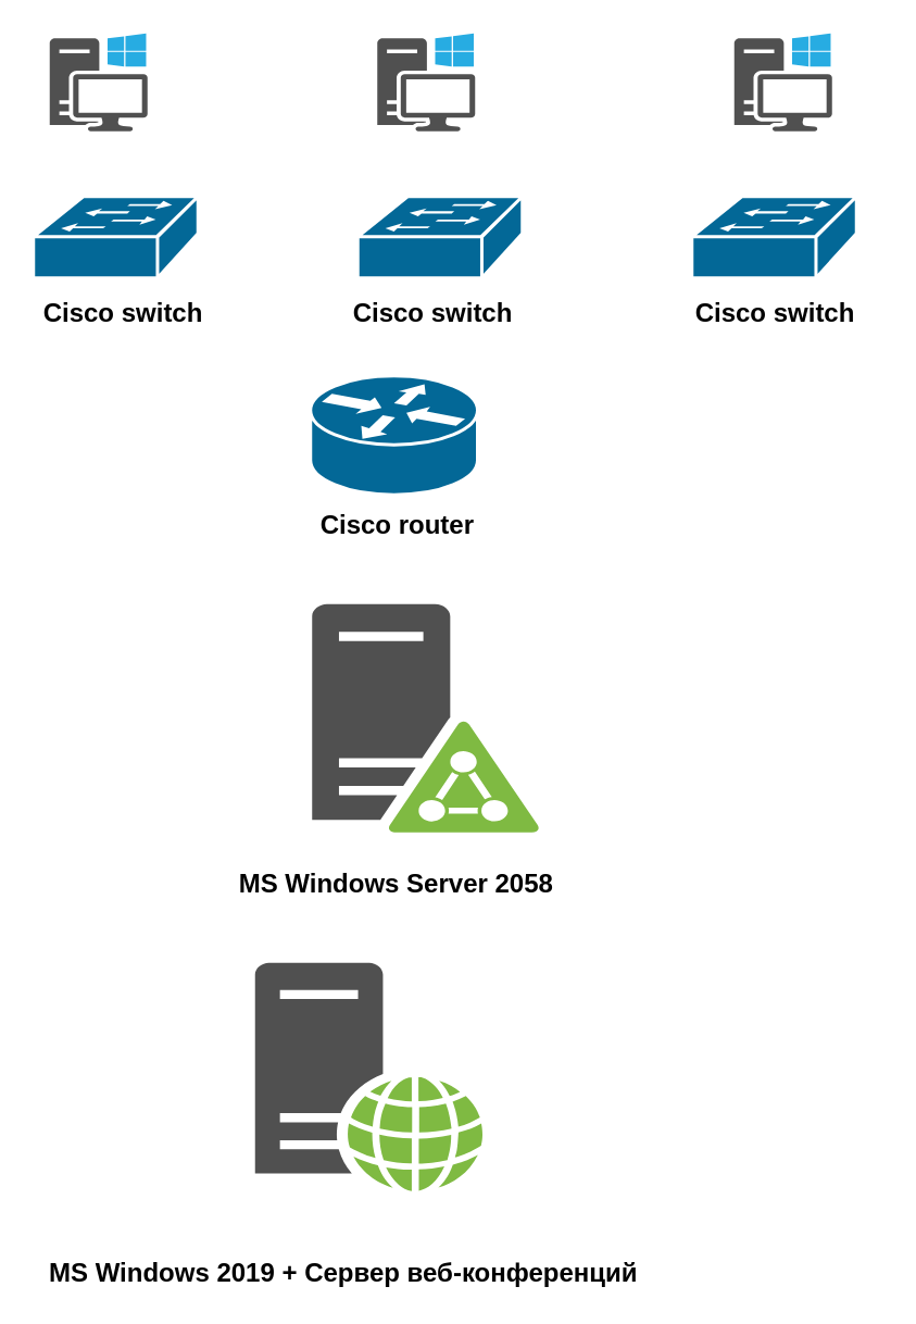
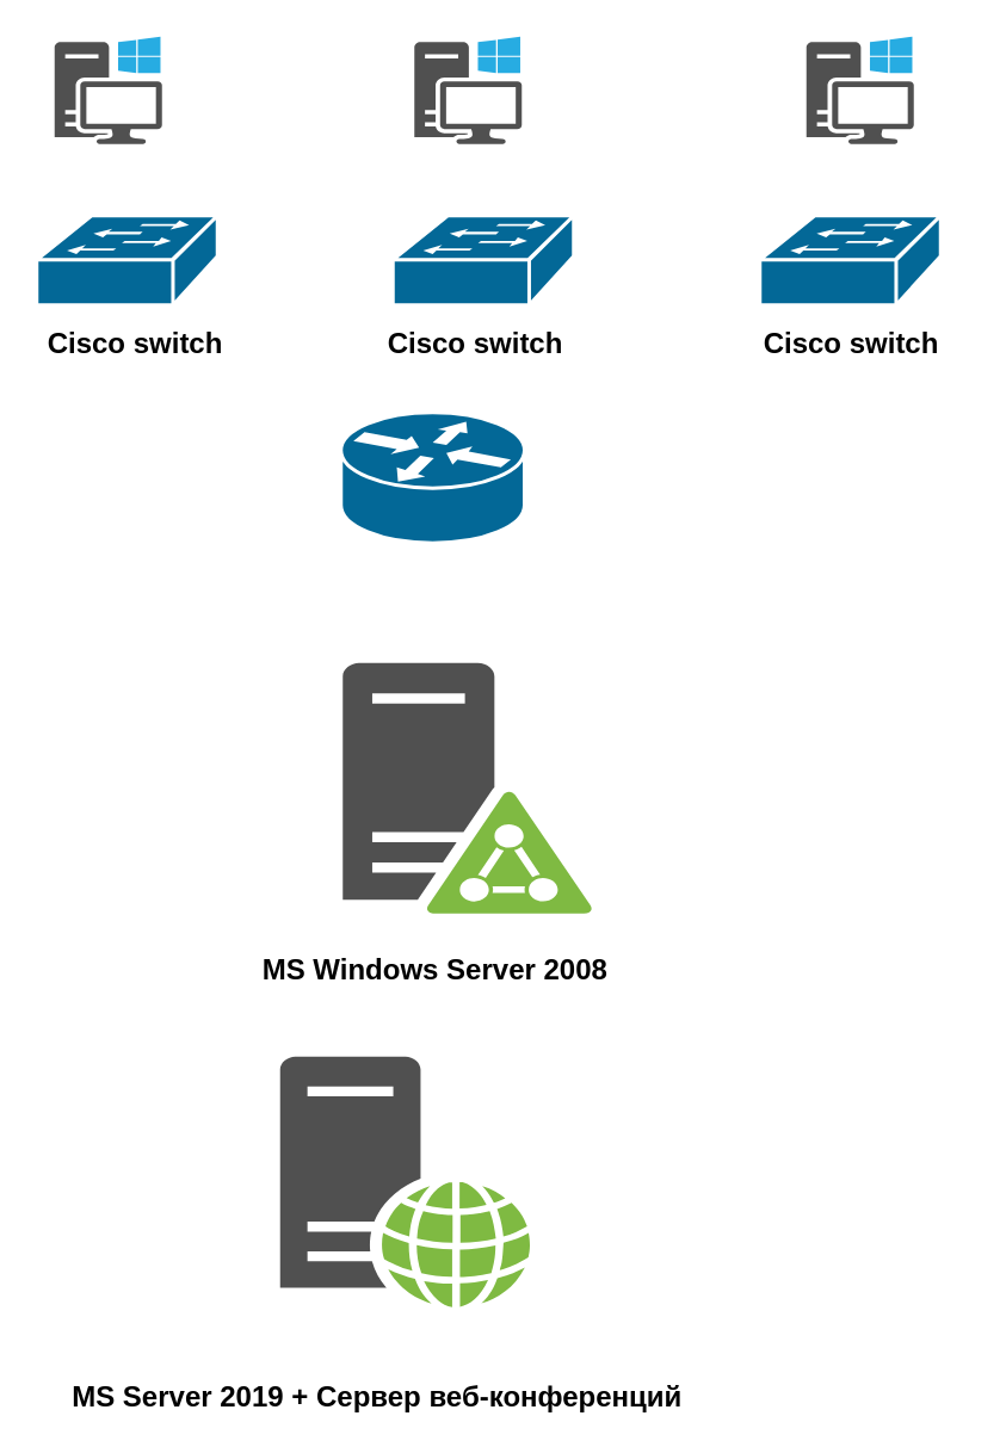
  <mxCell id="0" />
  <mxCell id="1" parent="0" />
  <mxCell id="2" value="" style="sketch=0;pointerEvents=1;shadow=0;dashed=0;html=1;strokeColor=none;fillColor=#505050;labelPosition=center;verticalLabelPosition=bottom;verticalAlign=top;outlineConnect=0;align=center;shape=mxgraph.office.devices.workstation_pc;" vertex="1" parent="1"><mxGeometry x="30" y="20" width="60" height="60" as="geometry" /></mxCell>
  <mxCell id="3" value="" style="sketch=0;pointerEvents=1;shadow=0;dashed=0;html=1;strokeColor=none;fillColor=#505050;labelPosition=center;verticalLabelPosition=bottom;verticalAlign=top;outlineConnect=0;align=center;shape=mxgraph.office.servers.active_directory_federation_services_server_green;" vertex="1" parent="1"><mxGeometry x="191" y="370" width="140" height="140" as="geometry" /></mxCell>
  <mxCell id="4" value="" style="sketch=0;pointerEvents=1;shadow=0;dashed=0;html=1;strokeColor=none;fillColor=#505050;labelPosition=center;verticalLabelPosition=bottom;verticalAlign=top;outlineConnect=0;align=center;shape=mxgraph.office.servers.web_server_green;" vertex="1" parent="1"><mxGeometry x="156" y="590" width="140" height="140" as="geometry" /></mxCell>
- <mxCell id="5" value="&lt;b&gt;&amp;nbsp;MS Windows Server 2058&lt;br&gt;&lt;br&gt;&lt;br&gt;&lt;/b&gt;" style="text;html=1;resizable=0;autosize=1;align=left;verticalAlign=middle;points=[];fillColor=none;strokeColor=none;rounded=0;fontSize=16;" vertex="1" parent="1"><mxGeometry x="140" y="530" width="210" height="60" as="geometry" /></mxCell>
- <mxCell id="6" value="&lt;b&gt;MS Windows 2019 + Сервер веб-конференций&lt;/b&gt;" style="text;html=1;resizable=0;autosize=1;align=center;verticalAlign=middle;points=[];fillColor=none;strokeColor=none;rounded=0;fontSize=16;" vertex="1" parent="1"><mxGeometry x="20" y="770" width="380" height="20" as="geometry" /></mxCell>
+ <mxCell id="5" value="&lt;b&gt;&amp;nbsp;MS Windows Server 2008&lt;br&gt;&lt;br&gt;&lt;br&gt;&lt;/b&gt;" style="text;html=1;resizable=0;autosize=1;align=left;verticalAlign=middle;points=[];fillColor=none;strokeColor=none;rounded=0;fontSize=16;" vertex="1" parent="1"><mxGeometry x="140" y="530" width="210" height="60" as="geometry" /></mxCell>
+ <mxCell id="6" value="&lt;b&gt;MS Server 2019 + Сервер веб-конференций&lt;/b&gt;" style="text;html=1;resizable=0;autosize=1;align=center;verticalAlign=middle;points=[];fillColor=none;strokeColor=none;rounded=0;fontSize=16;" vertex="1" parent="1"><mxGeometry x="20" y="770" width="380" height="20" as="geometry" /></mxCell>
  <mxCell id="7" value="" style="sketch=0;pointerEvents=1;shadow=0;dashed=0;html=1;strokeColor=none;fillColor=#505050;labelPosition=center;verticalLabelPosition=bottom;verticalAlign=top;outlineConnect=0;align=center;shape=mxgraph.office.devices.workstation_pc;" vertex="1" parent="1"><mxGeometry x="231" y="20" width="60" height="60" as="geometry" /></mxCell>
  <mxCell id="8" value="" style="sketch=0;pointerEvents=1;shadow=0;dashed=0;html=1;strokeColor=none;fillColor=#505050;labelPosition=center;verticalLabelPosition=bottom;verticalAlign=top;outlineConnect=0;align=center;shape=mxgraph.office.devices.workstation_pc;" vertex="1" parent="1"><mxGeometry x="450" y="20" width="60" height="60" as="geometry" /></mxCell>
- <mxCell id="9" value="&lt;b&gt;&amp;nbsp;Cisco router&lt;br&gt;&lt;br&gt;&lt;br&gt;&lt;/b&gt;" style="text;html=1;resizable=0;autosize=1;align=left;verticalAlign=middle;points=[];fillColor=none;strokeColor=none;rounded=0;fontSize=16;" vertex="1" parent="1"><mxGeometry x="190" y="310" width="110" height="60" as="geometry" /></mxCell>
  <mxCell id="10" value="" style="shape=mxgraph.cisco.routers.router;sketch=0;html=1;pointerEvents=1;dashed=0;fillColor=#036897;strokeColor=#ffffff;strokeWidth=2;verticalLabelPosition=bottom;verticalAlign=top;align=center;outlineConnect=0;fontSize=16;" vertex="1" parent="1"><mxGeometry x="190" y="230" width="102.5" height="73" as="geometry" /></mxCell>
  <mxCell id="11" value="" style="shape=mxgraph.cisco.switches.workgroup_switch;sketch=0;html=1;pointerEvents=1;dashed=0;fillColor=#036897;strokeColor=#ffffff;strokeWidth=2;verticalLabelPosition=bottom;verticalAlign=top;align=center;outlineConnect=0;fontSize=16;" vertex="1" parent="1"><mxGeometry x="20" y="120" width="101" height="50" as="geometry" /></mxCell>
  <mxCell id="12" value="" style="shape=mxgraph.cisco.switches.workgroup_switch;sketch=0;html=1;pointerEvents=1;dashed=0;fillColor=#036897;strokeColor=#ffffff;strokeWidth=2;verticalLabelPosition=bottom;verticalAlign=top;align=center;outlineConnect=0;fontSize=16;" vertex="1" parent="1"><mxGeometry x="219" y="120" width="101" height="50" as="geometry" /></mxCell>
  <mxCell id="13" value="" style="shape=mxgraph.cisco.switches.workgroup_switch;sketch=0;html=1;pointerEvents=1;dashed=0;fillColor=#036897;strokeColor=#ffffff;strokeWidth=2;verticalLabelPosition=bottom;verticalAlign=top;align=center;outlineConnect=0;fontSize=16;" vertex="1" parent="1"><mxGeometry x="424" y="120" width="101" height="50" as="geometry" /></mxCell>
  <mxCell id="14" value="&lt;b&gt;&amp;nbsp;Cisco switch&lt;br&gt;&lt;br&gt;&lt;br&gt;&lt;/b&gt;" style="text;html=1;resizable=0;autosize=1;align=left;verticalAlign=middle;points=[];fillColor=none;strokeColor=none;rounded=0;fontSize=16;" vertex="1" parent="1"><mxGeometry x="20" y="180" width="120" height="60" as="geometry" /></mxCell>
  <mxCell id="15" value="&lt;b&gt;&amp;nbsp;Cisco switch&lt;br&gt;&lt;br&gt;&lt;br&gt;&lt;/b&gt;" style="text;html=1;resizable=0;autosize=1;align=left;verticalAlign=middle;points=[];fillColor=none;strokeColor=none;rounded=0;fontSize=16;" vertex="1" parent="1"><mxGeometry x="209.5" y="180" width="120" height="60" as="geometry" /></mxCell>
  <mxCell id="16" value="&lt;b&gt;&amp;nbsp;Cisco switch&lt;br&gt;&lt;br&gt;&lt;br&gt;&lt;/b&gt;" style="text;html=1;resizable=0;autosize=1;align=left;verticalAlign=middle;points=[];fillColor=none;strokeColor=none;rounded=0;fontSize=16;" vertex="1" parent="1"><mxGeometry x="420" y="180" width="120" height="60" as="geometry" /></mxCell>
